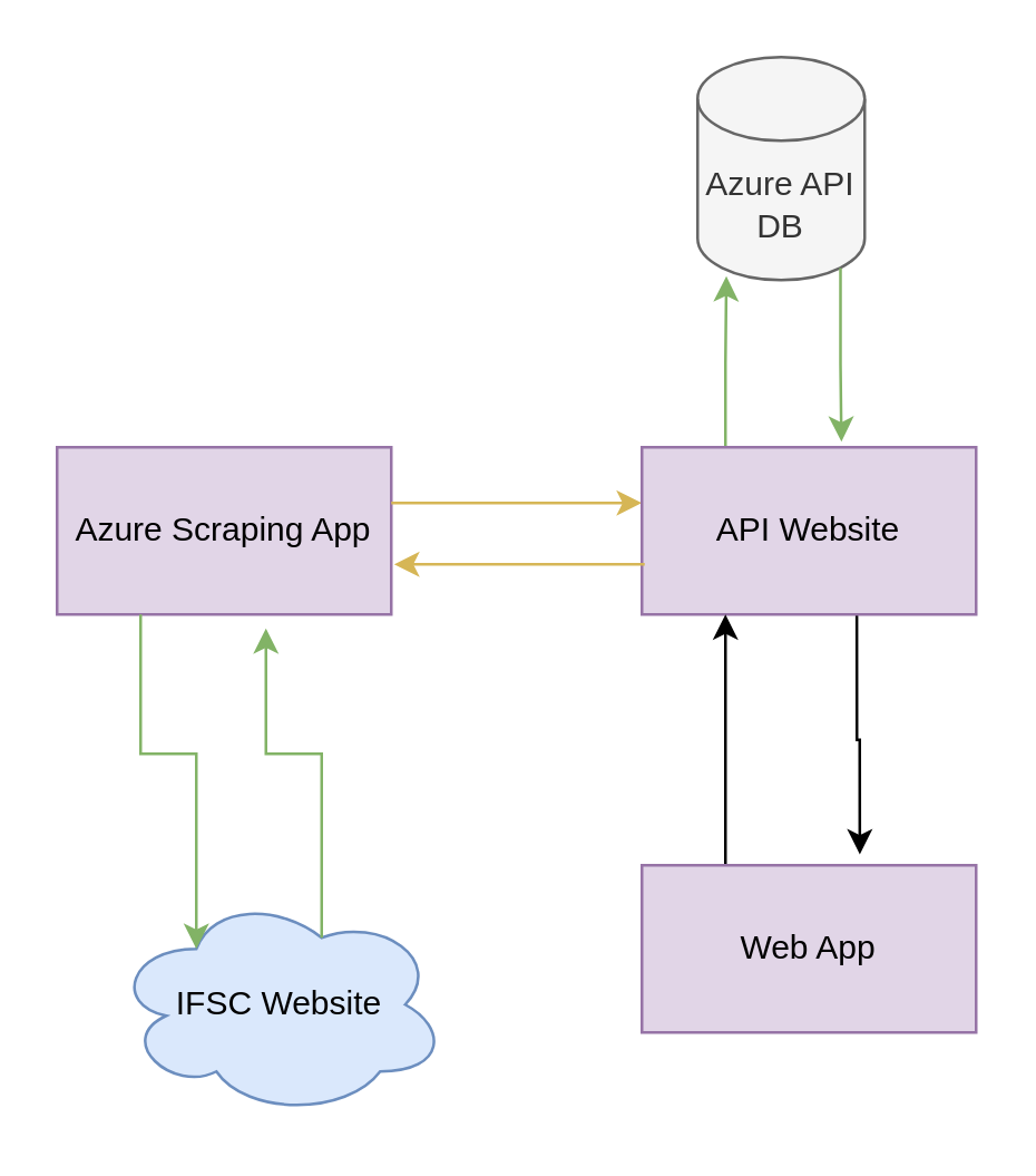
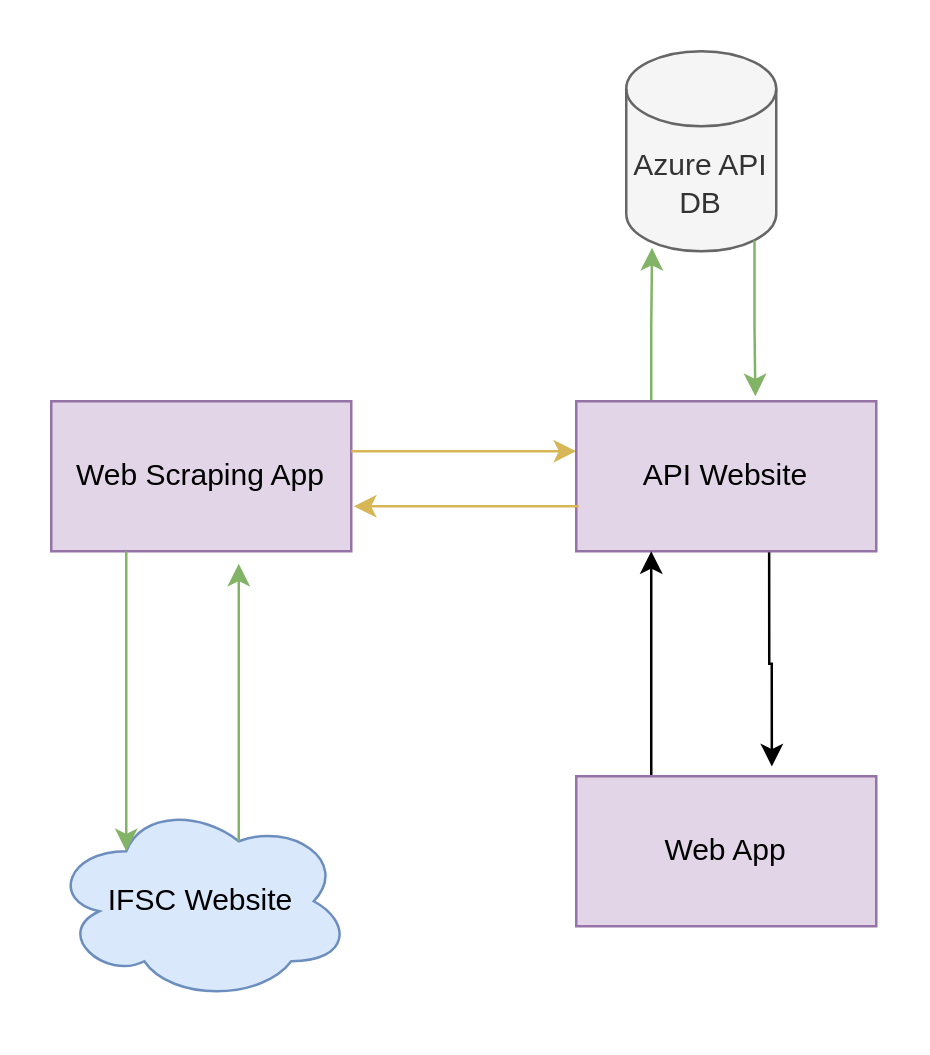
  <mxCell id="0" />
  <mxCell id="1" parent="0" />
- <mxCell id="2" value="Azure Scraping App" style="rounded=0;whiteSpace=wrap;html=1;fillColor=#e1d5e7;strokeColor=#9673a6;" parent="1" vertex="1"><mxGeometry x="20" y="160" width="120" height="60" as="geometry" /></mxCell>
- <mxCell id="3" value="IFSC Website" style="ellipse;shape=cloud;whiteSpace=wrap;html=1;fillColor=#dae8fc;strokeColor=#6c8ebf;" parent="1" vertex="1"><mxGeometry x="40" y="320" width="120" height="80" as="geometry" /></mxCell>
+ <mxCell id="2" value="Web Scraping App" style="rounded=0;whiteSpace=wrap;html=1;fillColor=#e1d5e7;strokeColor=#9673a6;" parent="1" vertex="1"><mxGeometry x="20" y="160" width="120" height="60" as="geometry" /></mxCell>
+ <mxCell id="3" value="IFSC Website" style="ellipse;shape=cloud;whiteSpace=wrap;html=1;fillColor=#dae8fc;strokeColor=#6c8ebf;" parent="1" vertex="1"><mxGeometry x="20" y="320" width="120" height="80" as="geometry" /></mxCell>
  <mxCell id="4" style="edgeStyle=orthogonalEdgeStyle;rounded=0;orthogonalLoop=1;jettySize=auto;html=1;exitX=0.25;exitY=1;exitDx=0;exitDy=0;entryX=0.25;entryY=0.25;entryDx=0;entryDy=0;entryPerimeter=0;fillColor=#d5e8d4;strokeColor=#82b366;" parent="1" source="2" target="3" edge="1"><mxGeometry relative="1" as="geometry" /></mxCell>
  <mxCell id="5" style="edgeStyle=orthogonalEdgeStyle;rounded=0;orthogonalLoop=1;jettySize=auto;html=1;exitX=0.625;exitY=0.2;exitDx=0;exitDy=0;exitPerimeter=0;entryX=0.625;entryY=1.083;entryDx=0;entryDy=0;entryPerimeter=0;fillColor=#d5e8d4;strokeColor=#82b366;" parent="1" source="3" target="2" edge="1"><mxGeometry relative="1" as="geometry" /></mxCell>
  <mxCell id="6" value="" style="edgeStyle=orthogonalEdgeStyle;rounded=0;orthogonalLoop=1;jettySize=auto;html=1;fillColor=#fff2cc;strokeColor=#d6b656;" parent="1" edge="1"><mxGeometry relative="1" as="geometry"><mxPoint x="140" y="180" as="sourcePoint" /><mxPoint x="230" y="180" as="targetPoint" /></mxGeometry></mxCell>
  <mxCell id="7" value="Azure API DB" style="shape=cylinder3;whiteSpace=wrap;html=1;boundedLbl=1;backgroundOutline=1;size=15;fillColor=#f5f5f5;fontColor=#333333;strokeColor=#666666;" parent="1" vertex="1"><mxGeometry x="250" y="20" width="60" height="80" as="geometry" /></mxCell>
  <mxCell id="8" style="edgeStyle=orthogonalEdgeStyle;rounded=0;orthogonalLoop=1;jettySize=auto;html=1;exitX=0.643;exitY=0.994;exitDx=0;exitDy=0;entryX=0.652;entryY=-0.065;entryDx=0;entryDy=0;exitPerimeter=0;entryPerimeter=0;" parent="1" source="10" target="13" edge="1"><mxGeometry relative="1" as="geometry" /></mxCell>
  <mxCell id="9" style="edgeStyle=orthogonalEdgeStyle;rounded=0;orthogonalLoop=1;jettySize=auto;html=1;exitX=0.25;exitY=0;exitDx=0;exitDy=0;entryX=0.172;entryY=0.983;entryDx=0;entryDy=0;entryPerimeter=0;fillColor=#d5e8d4;strokeColor=#82b366;" parent="1" source="10" target="7" edge="1"><mxGeometry relative="1" as="geometry"><mxPoint x="260" y="110" as="targetPoint" /></mxGeometry></mxCell>
  <mxCell id="10" value="API Website" style="rounded=0;whiteSpace=wrap;html=1;fillColor=#e1d5e7;strokeColor=#9673a6;" parent="1" vertex="1"><mxGeometry x="230" y="160" width="120" height="60" as="geometry" /></mxCell>
  <mxCell id="11" value="" style="edgeStyle=orthogonalEdgeStyle;rounded=0;orthogonalLoop=1;jettySize=auto;html=1;endArrow=none;endFill=0;startArrow=classic;startFill=1;fillColor=#fff2cc;strokeColor=#d6b656;" parent="1" edge="1"><mxGeometry relative="1" as="geometry"><mxPoint x="141" y="202" as="sourcePoint" /><mxPoint x="231" y="202" as="targetPoint" /></mxGeometry></mxCell>
  <mxCell id="12" style="edgeStyle=orthogonalEdgeStyle;rounded=0;orthogonalLoop=1;jettySize=auto;html=1;exitX=0.25;exitY=0;exitDx=0;exitDy=0;entryX=0.25;entryY=1;entryDx=0;entryDy=0;" parent="1" source="13" target="10" edge="1"><mxGeometry relative="1" as="geometry" /></mxCell>
  <mxCell id="13" value="Web App" style="rounded=0;whiteSpace=wrap;html=1;fillColor=#e1d5e7;strokeColor=#9673a6;" parent="1" vertex="1"><mxGeometry x="230" y="310" width="120" height="60" as="geometry" /></mxCell>
  <mxCell id="14" style="edgeStyle=orthogonalEdgeStyle;rounded=0;orthogonalLoop=1;jettySize=auto;html=1;exitX=0.855;exitY=1;exitDx=0;exitDy=-4.35;exitPerimeter=0;entryX=0.597;entryY=-0.033;entryDx=0;entryDy=0;entryPerimeter=0;fillColor=#d5e8d4;strokeColor=#82b366;" parent="1" source="7" target="10" edge="1"><mxGeometry relative="1" as="geometry" /></mxCell>
